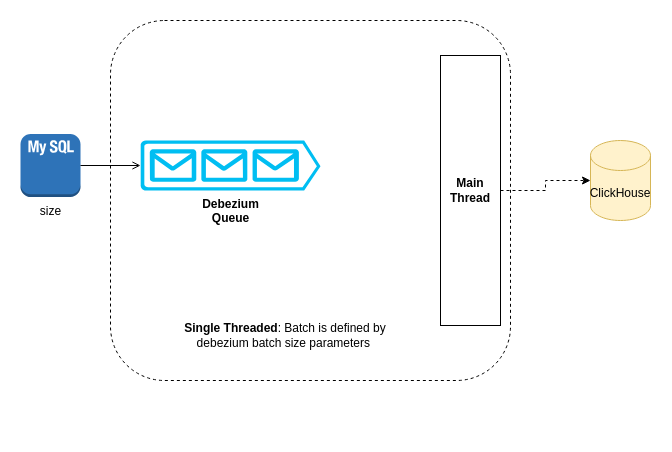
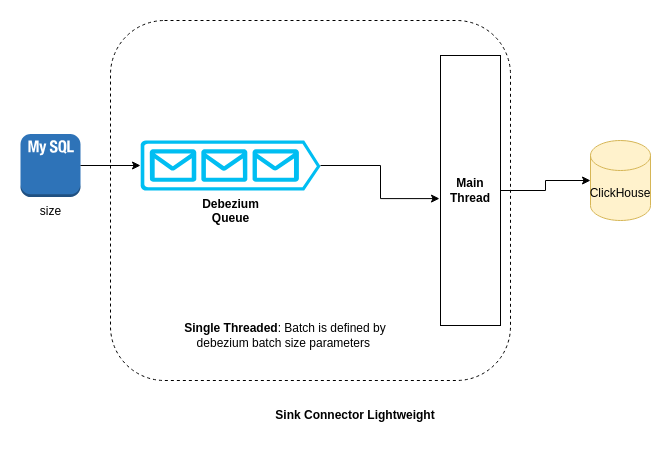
  <mxCell id="0" />
  <mxCell id="1" parent="0" />
  <mxCell id="2" value="size" style="outlineConnect=0;dashed=0;verticalLabelPosition=bottom;verticalAlign=top;align=center;html=1;shape=mxgraph.aws3.mysql_db_instance_2;fillColor=#2E73B8;gradientColor=none;" vertex="1" parent="1"><mxGeometry x="20" y="133.5" width="60" height="63" as="geometry" /></mxCell>
  <mxCell id="3" value="" style="rounded=1;whiteSpace=wrap;html=1;dashed=1;" vertex="1" parent="1"><mxGeometry x="110" y="20" width="400" height="360" as="geometry" /></mxCell>
  <mxCell id="4" value="&lt;b&gt;Debezium&lt;/b&gt;&lt;div&gt;&lt;b&gt;Queue&lt;/b&gt;&lt;/div&gt;" style="verticalLabelPosition=bottom;html=1;verticalAlign=top;align=center;strokeColor=none;fillColor=#00BEF2;shape=mxgraph.azure.queue_generic;pointerEvents=1;" vertex="1" parent="1"><mxGeometry x="140" y="140" width="180" height="50" as="geometry" /></mxCell>
- <mxCell id="5" style="edgeStyle=orthogonalEdgeStyle;rounded=0;orthogonalLoop=1;jettySize=auto;html=1;entryX=0;entryY=0.5;entryDx=0;entryDy=0;entryPerimeter=0;endArrow=open;" edge="1" parent="1" source="2" target="4"><mxGeometry relative="1" as="geometry" /></mxCell>
+ <mxCell id="5" style="edgeStyle=orthogonalEdgeStyle;rounded=0;orthogonalLoop=1;jettySize=auto;html=1;entryX=0;entryY=0.5;entryDx=0;entryDy=0;entryPerimeter=0;" edge="1" parent="1" source="2" target="4"><mxGeometry relative="1" as="geometry" /></mxCell>
  <mxCell id="6" value="ClickHouse" style="shape=cylinder3;whiteSpace=wrap;html=1;boundedLbl=1;backgroundOutline=1;size=15;fillColor=#fff2cc;strokeColor=#d6b656;" vertex="1" parent="1"><mxGeometry x="590" y="140" width="60" height="80" as="geometry" /></mxCell>
  <mxCell id="7" value="&lt;b&gt;Main&lt;br&gt;Thread&lt;/b&gt;" style="whiteSpace=wrap;html=1;" vertex="1" parent="1"><mxGeometry x="440" y="55" width="60" height="270" as="geometry" /></mxCell>
- <mxCell id="10" style="edgeStyle=orthogonalEdgeStyle;rounded=0;orthogonalLoop=1;jettySize=auto;html=1;entryX=0;entryY=0.5;entryDx=0;entryDy=0;entryPerimeter=0;dashed=1;" edge="1" parent="1" source="7" target="6"><mxGeometry relative="1" as="geometry" /></mxCell>
+ <mxCell id="8" style="edgeStyle=orthogonalEdgeStyle;rounded=0;orthogonalLoop=1;jettySize=auto;html=1;entryX=-0.017;entryY=0.53;entryDx=0;entryDy=0;entryPerimeter=0;" edge="1" parent="1" source="4" target="7"><mxGeometry relative="1" as="geometry" /></mxCell>
+ <mxCell id="9" value="&lt;b&gt;Sink Connector Lightweight&lt;/b&gt;" style="text;html=1;align=center;verticalAlign=middle;whiteSpace=wrap;rounded=0;" vertex="1" parent="1"><mxGeometry x="260" y="400" width="190" height="30" as="geometry" /></mxCell>
+ <mxCell id="10" style="edgeStyle=orthogonalEdgeStyle;rounded=0;orthogonalLoop=1;jettySize=auto;html=1;entryX=0;entryY=0.5;entryDx=0;entryDy=0;entryPerimeter=0;" edge="1" parent="1" source="7" target="6"><mxGeometry relative="1" as="geometry" /></mxCell>
  <mxCell id="11" value="&lt;b&gt;Single Threaded&lt;/b&gt;: Batch is defined by debezium batch size parameters&amp;nbsp;" style="text;html=1;align=center;verticalAlign=middle;whiteSpace=wrap;rounded=0;" vertex="1" parent="1"><mxGeometry x="170" y="320" width="230" height="30" as="geometry" /></mxCell>
